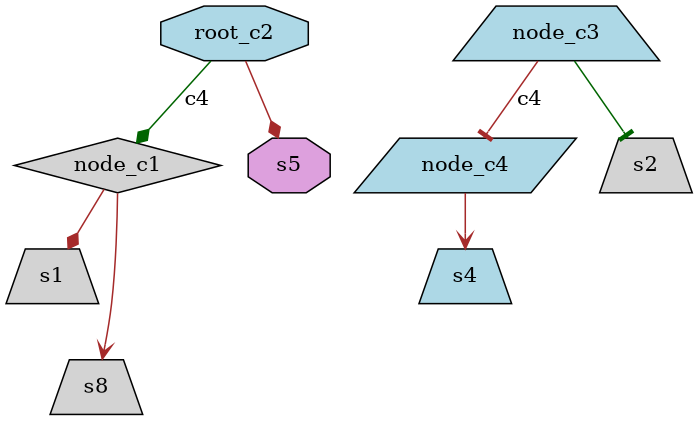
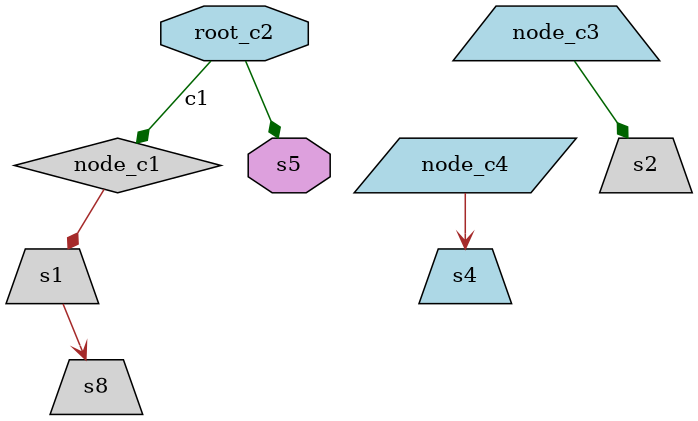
  digraph {
    fontname="DejaVu Serif"
    node [fillcolor=lightgrey fontname="DejaVu Serif" shape=trapezium style=filled]
    edge [arrowhead=diamond color=brown fontname="DejaVu Serif"]
    node_c1 [shape=diamond]
    s1
    n3 [label=s8]
    n4 [fillcolor=lightblue label=root_c2 shape=octagon]
    s5 [fillcolor=plum shape=octagon]
    node_c3 [fillcolor=lightblue]
    node_c4 [fillcolor=lightblue shape=parallelogram]
    s2
    s4 [fillcolor=lightblue]
    node_c1 -> s1
-   node_c1 -> n3 [arrowhead=vee]
-   n4 -> node_c1 [color=darkgreen label=c4]
-   n4 -> s5
-   node_c3 -> node_c4 [arrowhead=tee label=c4]
-   node_c3 -> s2 [arrowhead=tee color=darkgreen]
+   s1 -> n3 [arrowhead=vee]
+   n4 -> node_c1 [color=darkgreen label=c1]
+   n4 -> s5 [color=darkgreen]
+   node_c3 -> s2 [color=darkgreen]
    node_c4 -> s4 [arrowhead=vee]
  }
